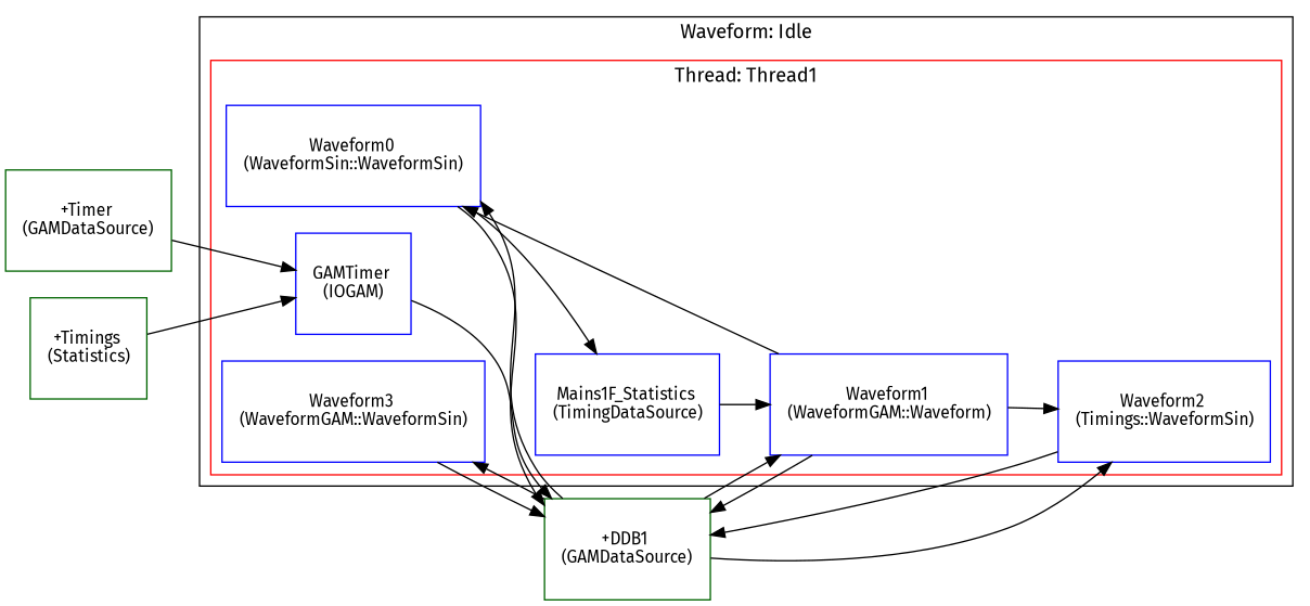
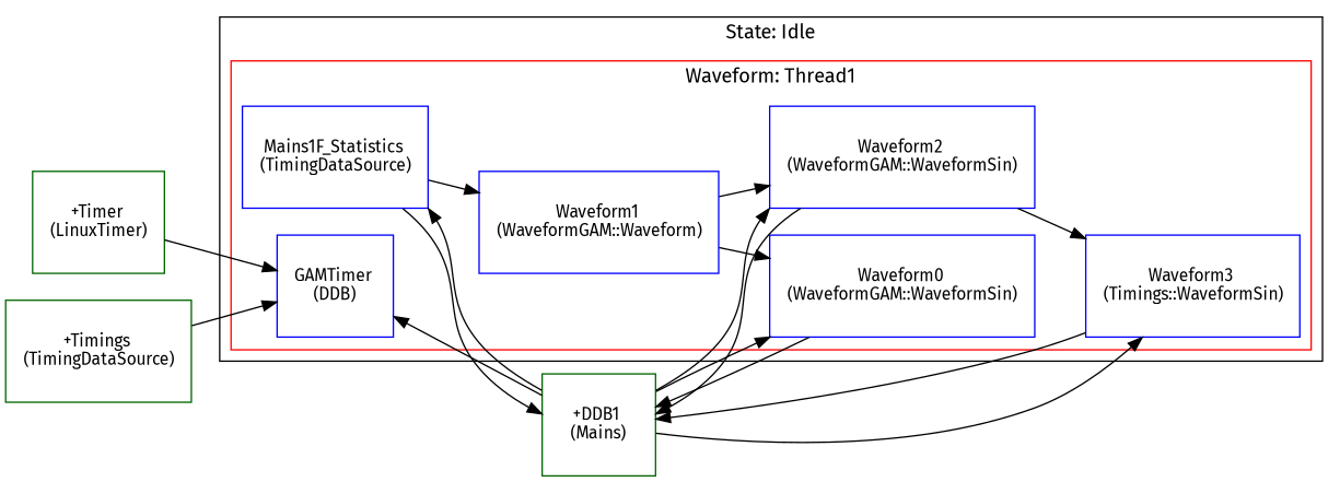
  digraph {
    concentrate=true
    fontname="Fira Sans"
    rankdir=LR
    node [color=blue fillcolor=white fontname="Fira Sans" shape=record style=filled]
    edge [fontname="Fira Sans"]
-   n1 [label=<<TABLE border="0" cellborder="0"><TR><TD width="60" height="60"><font point-size="12">GAMTimer <BR/>(IOGAM)</font></TD></TR></TABLE>>]
-   n2 [label=<<TABLE border="0" cellborder="0"><TR><TD width="60" height="60"><font point-size="12">Waveform0 <BR/>(WaveformSin::WaveformSin)</font></TD></TR></TABLE>>]
+   n1 [label=<<TABLE border="0" cellborder="0"><TR><TD width="60" height="60"><font point-size="12">GAMTimer <BR/>(DDB)</font></TD></TR></TABLE>>]
+   n2 [label=<<TABLE border="0" cellborder="0"><TR><TD width="60" height="60"><font point-size="12">Waveform0 <BR/>(WaveformGAM::WaveformSin)</font></TD></TR></TABLE>>]
    n3 [label=<<TABLE border="0" cellborder="0"><TR><TD width="60" height="60"><font point-size="12">Mains1F_Statistics <BR/>(TimingDataSource)</font></TD></TR></TABLE>>]
    n4 [label=<<TABLE border="0" cellborder="0"><TR><TD width="60" height="60"><font point-size="12">Waveform1 <BR/>(WaveformGAM::Waveform)</font></TD></TR></TABLE>>]
-   n5 [label=<<TABLE border="0" cellborder="0"><TR><TD width="60" height="60"><font point-size="12">Waveform2 <BR/>(Timings::WaveformSin)</font></TD></TR></TABLE>>]
-   n6 [label=<<TABLE border="0" cellborder="0"><TR><TD width="60" height="60"><font point-size="12">Waveform3 <BR/>(WaveformGAM::WaveformSin)</font></TD></TR></TABLE>>]
-   n7 [color=darkgreen label=<<TABLE border="0" cellborder="0"><TR><TD width="60" height="60"><font point-size="12">+DDB1 <BR/>(GAMDataSource)</font></TD></TR></TABLE>>]
-   n8 [color=darkgreen label=<<TABLE border="0" cellborder="0"><TR><TD width="60" height="60"><font point-size="12">+Timer <BR/>(GAMDataSource)</font></TD></TR></TABLE>>]
-   n9 [color=darkgreen label=<<TABLE border="0" cellborder="0"><TR><TD width="60" height="60"><font point-size="12">+Timings <BR/>(Statistics)</font></TD></TR></TABLE>>]
+   n5 [label=<<TABLE border="0" cellborder="0"><TR><TD width="60" height="60"><font point-size="12">Waveform2 <BR/>(WaveformGAM::WaveformSin)</font></TD></TR></TABLE>>]
+   n6 [label=<<TABLE border="0" cellborder="0"><TR><TD width="60" height="60"><font point-size="12">Waveform3 <BR/>(Timings::WaveformSin)</font></TD></TR></TABLE>>]
+   n7 [color=darkgreen label=<<TABLE border="0" cellborder="0"><TR><TD width="60" height="60"><font point-size="12">+DDB1 <BR/>(Mains)</font></TD></TR></TABLE>>]
+   n8 [color=darkgreen label=<<TABLE border="0" cellborder="0"><TR><TD width="60" height="60"><font point-size="12">+Timer <BR/>(LinuxTimer)</font></TD></TR></TABLE>>]
+   n9 [color=darkgreen label=<<TABLE border="0" cellborder="0"><TR><TD width="60" height="60"><font point-size="12">+Timings <BR/>(TimingDataSource)</font></TD></TR></TABLE>>]
    subgraph cluster_1 {
-     label="Waveform: Idle"
+     label="State: Idle"
      subgraph cluster_2 {
        color=red
-       label="Thread: Thread1"
+       label="Waveform: Thread1"
        n1
        n2
        n3
        n4
        n5
        n6
      }
    }
-   n1 -> n7
-   n2 -> n3
+   n7 -> n1
    n2 -> n7
    n3 -> n4
    n3 -> n7
    n4 -> n2
    n4 -> n5
    n4 -> n7
+   n5 -> n6
    n5 -> n7
    n6 -> n7
    n7 -> n2
    n7 -> n3
    n7 -> n4
    n7 -> n5
    n7 -> n6
    n8 -> n1
    n9 -> n1
  }
